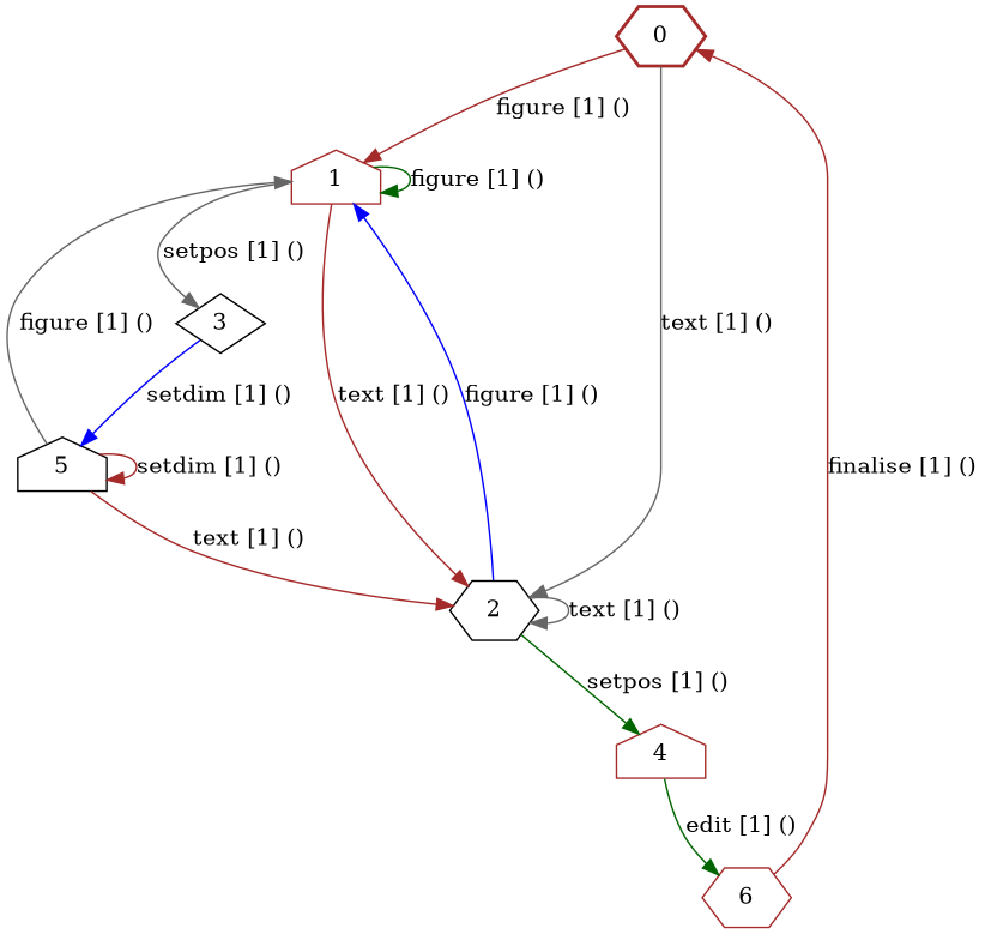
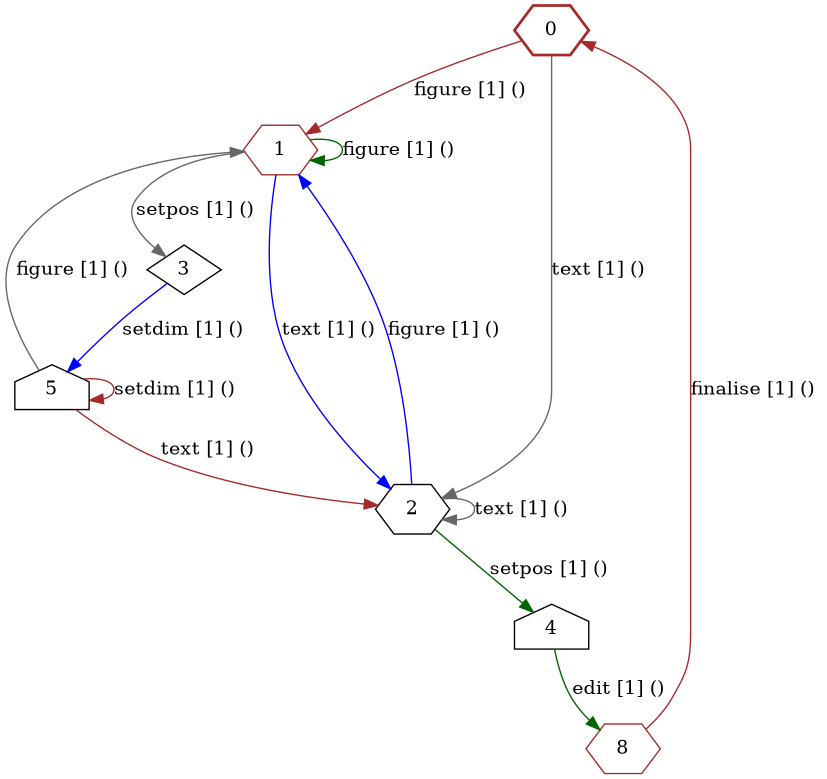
  digraph {
    node [color=black shape=hexagon]
    edge [color=brown]
    0 [color=brown style=bold]
-   1 [color=brown shape=house]
+   1 [color=brown]
    2
    3 [shape=diamond]
-   4 [color=brown shape=house]
+   4 [shape=house]
    5 [shape=house]
-   6 [color=brown]
+   6 [color=brown label=8]
    0 -> 1 [label="figure [1] () "]
    0 -> 2 [color=gray40 label="text [1] () "]
    1 -> 1 [color=darkgreen label="figure [1] () "]
-   1 -> 2 [label="text [1] () "]
+   1 -> 2 [color=blue label="text [1] () "]
    1 -> 3 [color=gray40 label="setpos [1] () "]
    2 -> 1 [color=blue label="figure [1] () "]
    2 -> 2 [color=gray40 label="text [1] () "]
    2 -> 4 [color=darkgreen label="setpos [1] () "]
    3 -> 5 [color=blue label="setdim [1] () "]
    4 -> 6 [color=darkgreen label="edit [1] () "]
    5 -> 1 [color=gray40 label="figure [1] () "]
    5 -> 2 [label="text [1] () "]
    5 -> 5 [label="setdim [1] () "]
    6 -> 0 [label="finalise [1] () "]
  }
